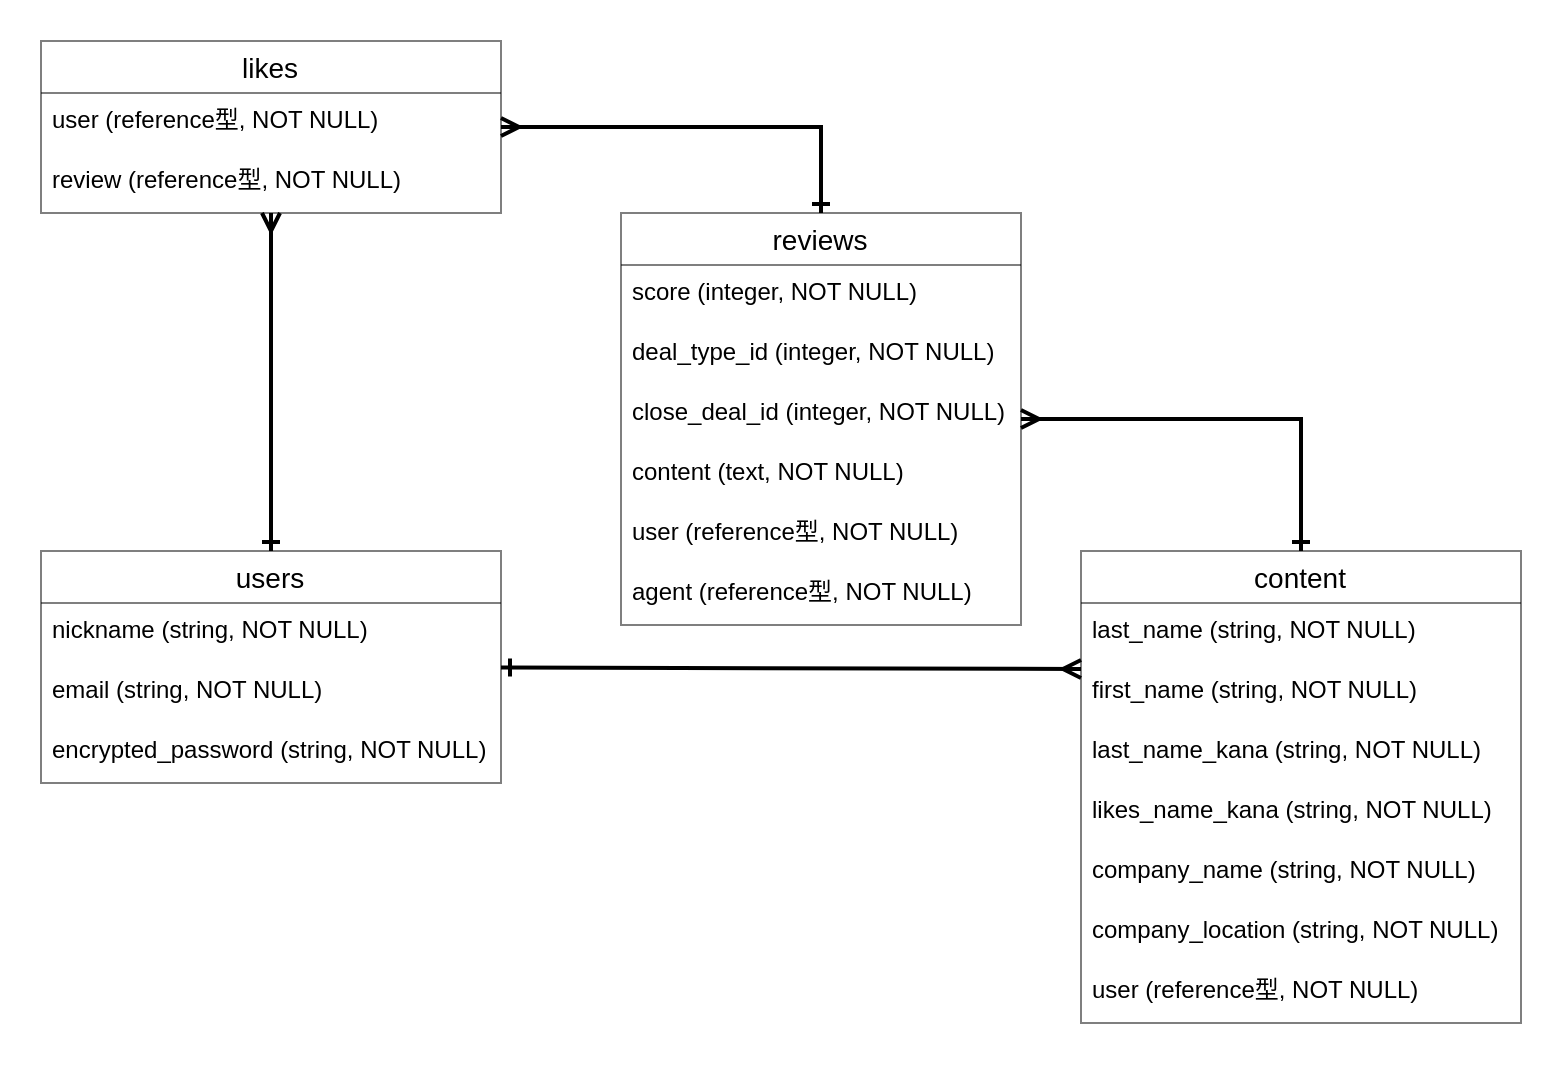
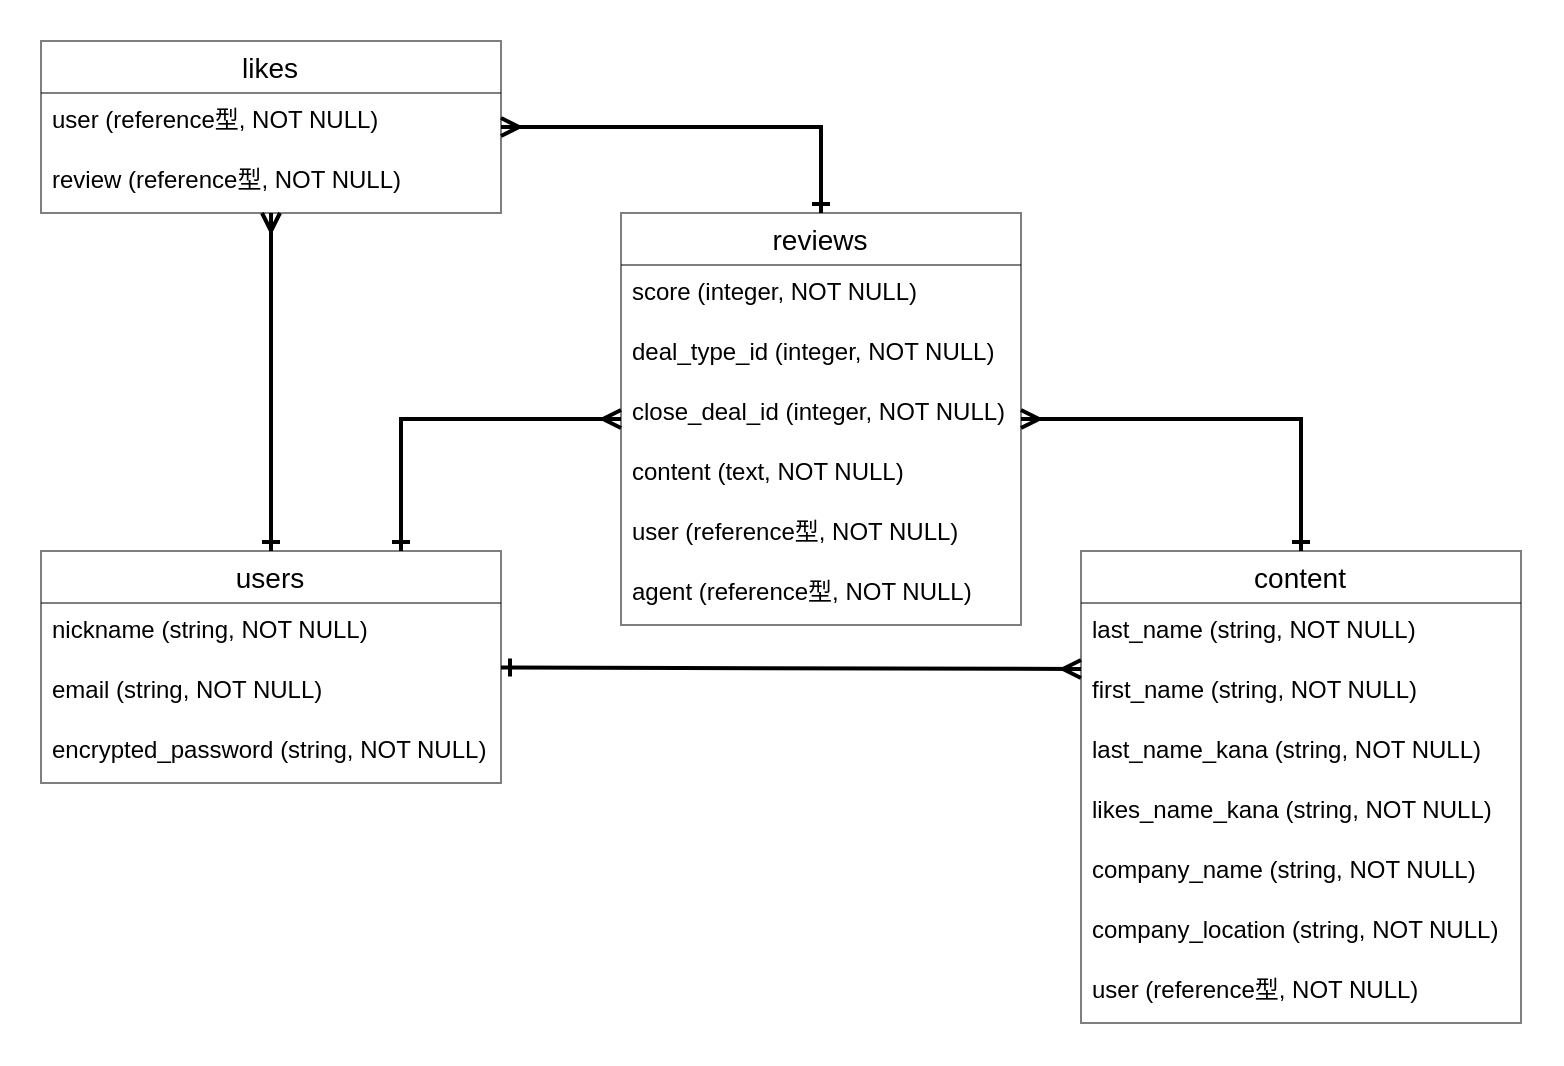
  <mxCell id="0" />
  <mxCell id="1" parent="0" />
  <mxCell id="2" value="users" style="swimlane;fontStyle=0;childLayout=stackLayout;horizontal=1;startSize=26;horizontalStack=0;resizeParent=1;resizeParentMax=0;resizeLast=0;collapsible=1;marginBottom=0;align=center;fontSize=14;opacity=50;" parent="1" vertex="1"><mxGeometry x="20" y="275" width="230" height="116" as="geometry" /></mxCell>
  <mxCell id="3" value="nickname (string, NOT NULL)" style="text;spacingLeft=4;spacingRight=4;overflow=hidden;rotatable=0;points=[[0,0.5],[1,0.5]];portConstraint=eastwest;fontSize=12;opacity=50;" parent="2" vertex="1"><mxGeometry y="26" width="230" height="30" as="geometry" /></mxCell>
  <mxCell id="4" value="email (string, NOT NULL)" style="text;spacingLeft=4;spacingRight=4;overflow=hidden;rotatable=0;points=[[0,0.5],[1,0.5]];portConstraint=eastwest;fontSize=12;opacity=50;" parent="2" vertex="1"><mxGeometry y="56" width="230" height="30" as="geometry" /></mxCell>
  <mxCell id="5" value="encrypted_password (string, NOT NULL)" style="text;spacingLeft=4;spacingRight=4;overflow=hidden;rotatable=0;points=[[0,0.5],[1,0.5]];portConstraint=eastwest;fontSize=12;opacity=50;" parent="2" vertex="1"><mxGeometry y="86" width="230" height="30" as="geometry" /></mxCell>
  <mxCell id="6" value="reviews" style="swimlane;fontStyle=0;childLayout=stackLayout;horizontal=1;startSize=26;horizontalStack=0;resizeParent=1;resizeParentMax=0;resizeLast=0;collapsible=1;marginBottom=0;align=center;fontSize=14;opacity=50;" parent="1" vertex="1"><mxGeometry x="310" y="106" width="200" height="206" as="geometry" /></mxCell>
  <mxCell id="7" value="score (integer, NOT NULL)" style="text;spacingLeft=4;spacingRight=4;overflow=hidden;rotatable=0;points=[[0,0.5],[1,0.5]];portConstraint=eastwest;fontSize=12;opacity=50;" parent="6" vertex="1"><mxGeometry y="26" width="200" height="30" as="geometry" /></mxCell>
  <mxCell id="8" value="deal_type_id (integer, NOT NULL)" style="text;spacingLeft=4;spacingRight=4;overflow=hidden;rotatable=0;points=[[0,0.5],[1,0.5]];portConstraint=eastwest;fontSize=12;opacity=50;" parent="6" vertex="1"><mxGeometry y="56" width="200" height="30" as="geometry" /></mxCell>
  <mxCell id="9" value="close_deal_id (integer, NOT NULL)" style="text;spacingLeft=4;spacingRight=4;overflow=hidden;rotatable=0;points=[[0,0.5],[1,0.5]];portConstraint=eastwest;fontSize=12;opacity=50;" parent="6" vertex="1"><mxGeometry y="86" width="200" height="30" as="geometry" /></mxCell>
  <mxCell id="10" value="content (text, NOT NULL)" style="text;spacingLeft=4;spacingRight=4;overflow=hidden;rotatable=0;points=[[0,0.5],[1,0.5]];portConstraint=eastwest;fontSize=12;opacity=50;" parent="6" vertex="1"><mxGeometry y="116" width="200" height="30" as="geometry" /></mxCell>
  <mxCell id="11" value="user (reference型, NOT NULL)" style="text;spacingLeft=4;spacingRight=4;overflow=hidden;rotatable=0;points=[[0,0.5],[1,0.5]];portConstraint=eastwest;fontSize=12;opacity=50;" parent="6" vertex="1"><mxGeometry y="146" width="200" height="30" as="geometry" /></mxCell>
  <mxCell id="12" value="agent (reference型, NOT NULL)" style="text;spacingLeft=4;spacingRight=4;overflow=hidden;rotatable=0;points=[[0,0.5],[1,0.5]];portConstraint=eastwest;fontSize=12;opacity=50;" parent="6" vertex="1"><mxGeometry y="176" width="200" height="30" as="geometry" /></mxCell>
  <mxCell id="13" value="content" style="swimlane;fontStyle=0;childLayout=stackLayout;horizontal=1;startSize=26;horizontalStack=0;resizeParent=1;resizeParentMax=0;resizeLast=0;collapsible=1;marginBottom=0;align=center;fontSize=14;opacity=50;" parent="1" vertex="1"><mxGeometry x="540" y="275" width="220" height="236" as="geometry" /></mxCell>
  <mxCell id="14" value="last_name (string, NOT NULL)" style="text;spacingLeft=4;spacingRight=4;overflow=hidden;rotatable=0;points=[[0,0.5],[1,0.5]];portConstraint=eastwest;fontSize=12;opacity=50;" parent="13" vertex="1"><mxGeometry y="26" width="220" height="30" as="geometry" /></mxCell>
  <mxCell id="15" value="first_name (string, NOT NULL)" style="text;spacingLeft=4;spacingRight=4;overflow=hidden;rotatable=0;points=[[0,0.5],[1,0.5]];portConstraint=eastwest;fontSize=12;opacity=50;" parent="13" vertex="1"><mxGeometry y="56" width="220" height="30" as="geometry" /></mxCell>
  <mxCell id="16" value="last_name_kana (string, NOT NULL)" style="text;spacingLeft=4;spacingRight=4;overflow=hidden;rotatable=0;points=[[0,0.5],[1,0.5]];portConstraint=eastwest;fontSize=12;opacity=50;" parent="13" vertex="1"><mxGeometry y="86" width="220" height="30" as="geometry" /></mxCell>
  <mxCell id="17" value="likes_name_kana (string, NOT NULL)" style="text;spacingLeft=4;spacingRight=4;overflow=hidden;rotatable=0;points=[[0,0.5],[1,0.5]];portConstraint=eastwest;fontSize=12;opacity=50;" parent="13" vertex="1"><mxGeometry y="116" width="220" height="30" as="geometry" /></mxCell>
  <mxCell id="18" value="company_name (string, NOT NULL)" style="text;spacingLeft=4;spacingRight=4;overflow=hidden;rotatable=0;points=[[0,0.5],[1,0.5]];portConstraint=eastwest;fontSize=12;opacity=50;" parent="13" vertex="1"><mxGeometry y="146" width="220" height="30" as="geometry" /></mxCell>
  <mxCell id="19" value="company_location (string, NOT NULL)" style="text;spacingLeft=4;spacingRight=4;overflow=hidden;rotatable=0;points=[[0,0.5],[1,0.5]];portConstraint=eastwest;fontSize=12;opacity=50;" parent="13" vertex="1"><mxGeometry y="176" width="220" height="30" as="geometry" /></mxCell>
  <mxCell id="20" value="user (reference型, NOT NULL)" style="text;spacingLeft=4;spacingRight=4;overflow=hidden;rotatable=0;points=[[0,0.5],[1,0.5]];portConstraint=eastwest;fontSize=12;opacity=50;" parent="13" vertex="1"><mxGeometry y="206" width="220" height="30" as="geometry" /></mxCell>
+ <mxCell id="21" value="" style="edgeStyle=elbowEdgeStyle;fontSize=12;html=1;endArrow=ERmany;startArrow=ERone;startFill=0;strokeWidth=2;rounded=0;" parent="1" source="2" target="6" edge="1"><mxGeometry width="100" height="100" relative="1" as="geometry"><mxPoint x="240" y="156" as="sourcePoint" /><mxPoint x="270" y="156" as="targetPoint" /><Array as="points"><mxPoint x="200" y="209" /></Array></mxGeometry></mxCell>
  <mxCell id="22" value="" style="edgeStyle=elbowEdgeStyle;fontSize=12;html=1;endArrow=ERone;startArrow=ERmany;startFill=0;endFill=0;strokeWidth=2;rounded=0;" parent="1" source="6" target="13" edge="1"><mxGeometry width="100" height="100" relative="1" as="geometry"><mxPoint x="310" y="406" as="sourcePoint" /><mxPoint x="700" y="175" as="targetPoint" /><Array as="points"><mxPoint x="650" y="209" /></Array></mxGeometry></mxCell>
  <mxCell id="23" value="" style="fontSize=12;html=1;endArrow=ERmany;startArrow=ERone;startFill=0;strokeWidth=2;rounded=0;" parent="1" source="2" edge="1"><mxGeometry width="100" height="100" relative="1" as="geometry"><mxPoint x="90" y="206" as="sourcePoint" /><mxPoint x="540" y="334" as="targetPoint" /></mxGeometry></mxCell>
  <mxCell id="24" value="likes" style="swimlane;fontStyle=0;childLayout=stackLayout;horizontal=1;startSize=26;horizontalStack=0;resizeParent=1;resizeParentMax=0;resizeLast=0;collapsible=1;marginBottom=0;align=center;fontSize=14;opacity=50;" vertex="1" parent="1"><mxGeometry x="20" y="20" width="230" height="86" as="geometry" /></mxCell>
  <mxCell id="25" value="user (reference型, NOT NULL)" style="text;spacingLeft=4;spacingRight=4;overflow=hidden;rotatable=0;points=[[0,0.5],[1,0.5]];portConstraint=eastwest;fontSize=12;opacity=50;" vertex="1" parent="24"><mxGeometry y="26" width="230" height="30" as="geometry" /></mxCell>
  <mxCell id="26" value="review (reference型, NOT NULL)" style="text;spacingLeft=4;spacingRight=4;overflow=hidden;rotatable=0;points=[[0,0.5],[1,0.5]];portConstraint=eastwest;fontSize=12;opacity=50;" vertex="1" parent="24"><mxGeometry y="56" width="230" height="30" as="geometry" /></mxCell>
  <mxCell id="27" value="" style="edgeStyle=elbowEdgeStyle;fontSize=12;html=1;endArrow=ERone;startArrow=ERmany;startFill=0;strokeWidth=2;rounded=0;endFill=0;" edge="1" parent="1" source="24" target="6"><mxGeometry width="100" height="100" relative="1" as="geometry"><mxPoint x="280" y="15" as="sourcePoint" /><mxPoint x="250" y="209" as="targetPoint" /><Array as="points"><mxPoint x="410" y="63" /></Array></mxGeometry></mxCell>
  <mxCell id="28" value="" style="fontSize=12;html=1;endArrow=ERone;startArrow=ERmany;startFill=0;strokeWidth=2;rounded=1;endFill=0;" edge="1" parent="1" source="24" target="2"><mxGeometry width="100" height="100" relative="1" as="geometry"><mxPoint x="140" y="125" as="sourcePoint" /><mxPoint x="140" y="275" as="targetPoint" /></mxGeometry></mxCell>
